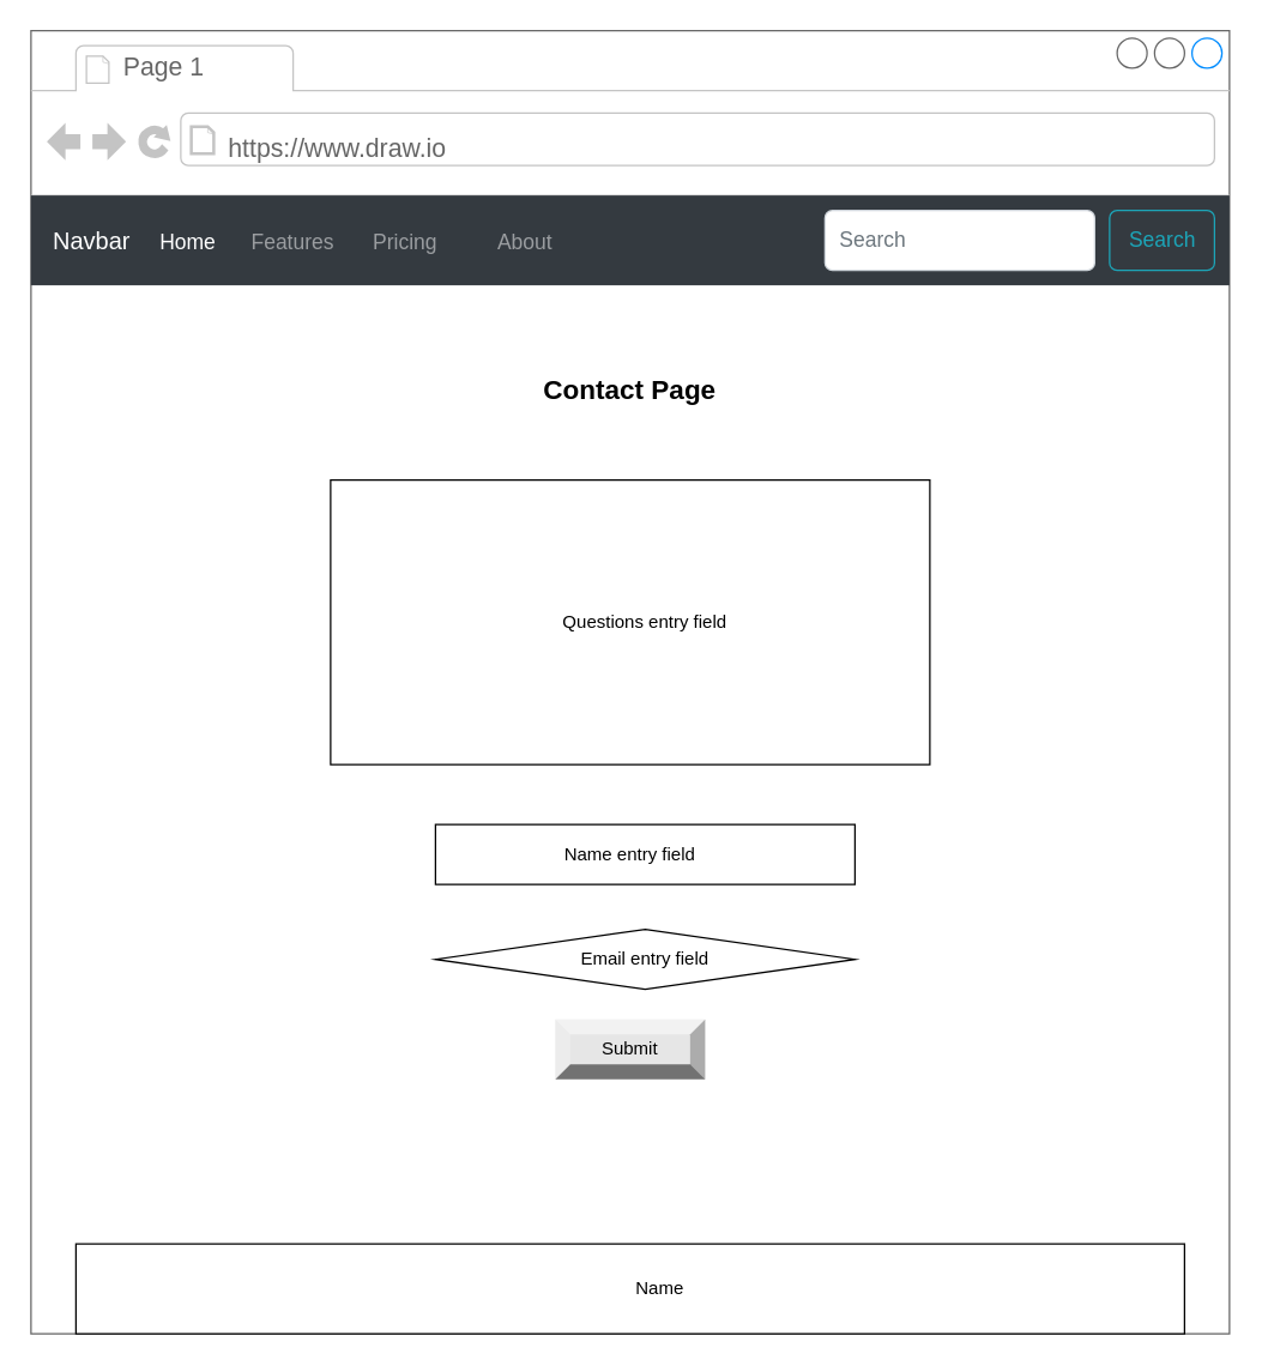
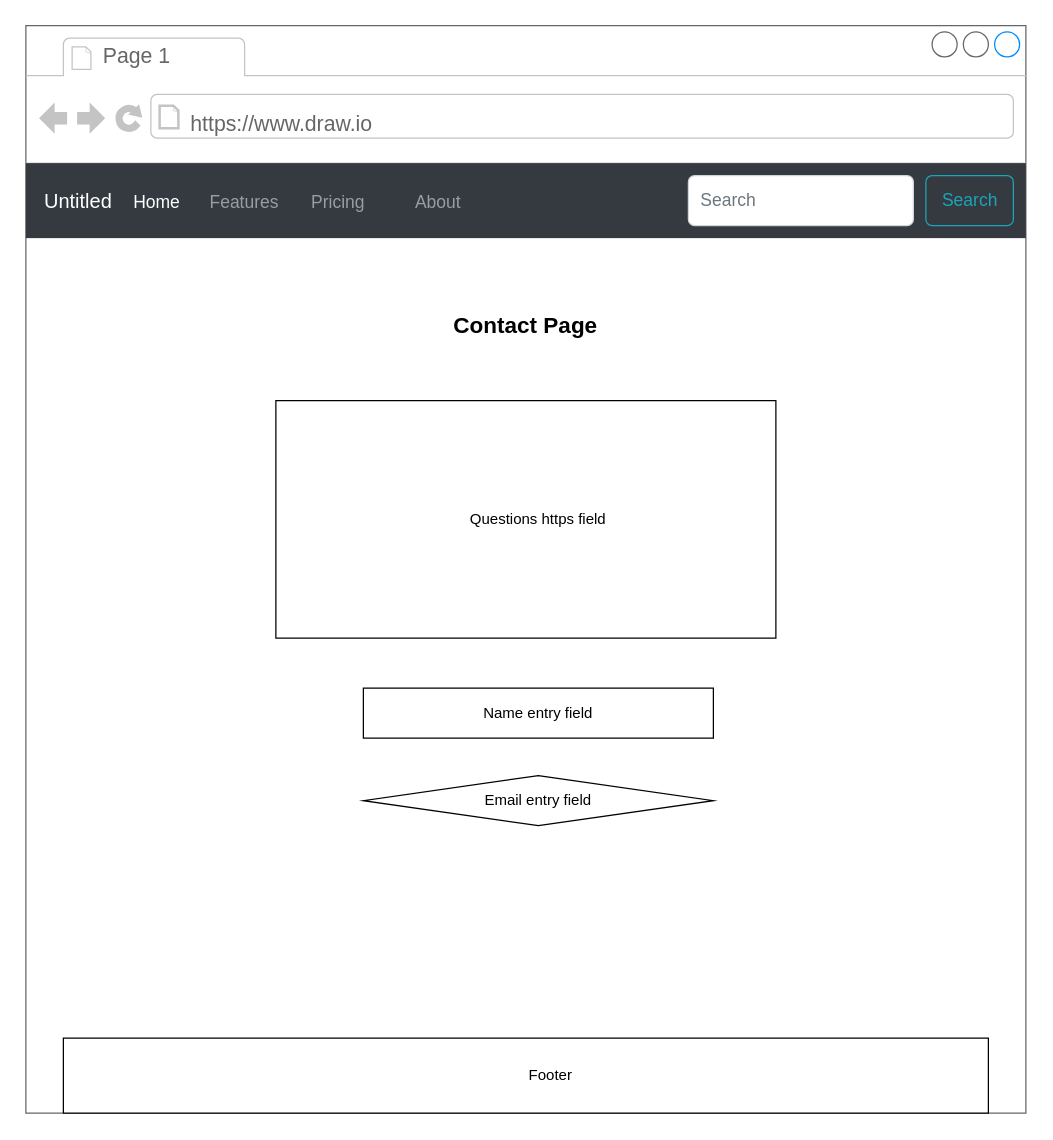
  <mxCell id="0" />
  <mxCell id="1" parent="0" />
  <mxCell id="2" value="" style="strokeWidth=1;shadow=0;dashed=0;align=center;html=1;shape=mxgraph.mockup.containers.browserWindow;rSize=0;strokeColor=#666666;strokeColor2=#008cff;strokeColor3=#c4c4c4;mainText=,;recursiveResize=0;" parent="1" vertex="1"><mxGeometry x="20" width="800" height="870" as="geometry" y="20" /></mxCell>
  <mxCell id="3" value="Page 1" style="strokeWidth=1;shadow=0;dashed=0;align=center;html=1;shape=mxgraph.mockup.containers.anchor;fontSize=17;fontColor=#666666;align=left;whiteSpace=wrap;" parent="2" vertex="1"><mxGeometry x="60" y="12" width="110" height="26" as="geometry" /></mxCell>
  <mxCell id="4" value="https://www.draw.io" style="strokeWidth=1;shadow=0;dashed=0;align=center;html=1;shape=mxgraph.mockup.containers.anchor;rSize=0;fontSize=17;fontColor=#666666;align=left;" parent="2" vertex="1"><mxGeometry x="130" y="60" width="250" height="40" as="geometry" /></mxCell>
- <mxCell id="5" value="Navbar" style="html=1;shadow=0;dashed=0;fillColor=#343A40;strokeColor=none;fontSize=16;fontColor=#ffffff;align=left;spacing=15;" parent="2" vertex="1"><mxGeometry y="110" width="800" height="60" as="geometry" /></mxCell>
+ <mxCell id="5" value="Untitled" style="html=1;shadow=0;dashed=0;fillColor=#343A40;strokeColor=none;fontSize=16;fontColor=#ffffff;align=left;spacing=15;" parent="2" vertex="1"><mxGeometry y="110" width="800" height="60" as="geometry" /></mxCell>
  <mxCell id="6" value="Home" style="fillColor=none;strokeColor=none;fontSize=14;fontColor=#ffffff;align=center;" parent="5" vertex="1"><mxGeometry width="70" height="40" relative="1" as="geometry"><mxPoint x="70" y="10" as="offset" /></mxGeometry></mxCell>
  <mxCell id="7" value="Features" style="fillColor=none;strokeColor=none;fontSize=14;fontColor=#9A9DA0;align=center;" parent="5" vertex="1"><mxGeometry width="70" height="40" relative="1" as="geometry"><mxPoint x="140" y="10" as="offset" /></mxGeometry></mxCell>
  <mxCell id="8" value="Pricing" style="fillColor=none;strokeColor=none;fontSize=14;fontColor=#9A9DA0;align=center;spacingRight=0;" parent="5" vertex="1"><mxGeometry width="80" height="40" relative="1" as="geometry"><mxPoint x="210" y="10" as="offset" /></mxGeometry></mxCell>
  <mxCell id="9" value="About" style="fillColor=none;strokeColor=none;fontSize=14;fontColor=#9A9DA0;align=center;" parent="5" vertex="1"><mxGeometry width="80" height="40" relative="1" as="geometry"><mxPoint x="290" y="10" as="offset" /></mxGeometry></mxCell>
  <mxCell id="10" value="Search" style="html=1;shadow=0;dashed=0;shape=mxgraph.bootstrap.rrect;rSize=5;fontSize=14;fontColor=#1CA5B8;strokeColor=#1CA5B8;fillColor=none;" parent="5" vertex="1"><mxGeometry x="1" width="70" height="40" relative="1" as="geometry"><mxPoint x="-80" y="10" as="offset" /></mxGeometry></mxCell>
  <mxCell id="11" value="Search" style="html=1;shadow=0;dashed=0;shape=mxgraph.bootstrap.rrect;rSize=5;fontSize=14;fontColor=#6C767D;strokeColor=#CED4DA;fillColor=#ffffff;align=left;spacing=10;" parent="5" vertex="1"><mxGeometry x="1" width="180" height="40" relative="1" as="geometry"><mxPoint x="-270" y="10" as="offset" /></mxGeometry></mxCell>
  <mxCell id="12" value="" style="rounded=0;whiteSpace=wrap;html=1;" parent="2" vertex="1"><mxGeometry x="200" y="300" width="400" height="190" as="geometry" /></mxCell>
  <mxCell id="13" value="" style="rounded=0;whiteSpace=wrap;html=1;" parent="2" vertex="1"><mxGeometry x="30" y="810" width="740" height="60" as="geometry" /></mxCell>
- <mxCell id="14" value="Name" style="text;html=1;align=center;verticalAlign=middle;whiteSpace=wrap;rounded=0;" parent="2" vertex="1"><mxGeometry x="390" y="825" width="60" height="30" as="geometry" /></mxCell>
+ <mxCell id="14" value="Footer" style="text;html=1;align=center;verticalAlign=middle;whiteSpace=wrap;rounded=0;" parent="2" vertex="1"><mxGeometry x="390" y="825" width="60" height="30" as="geometry" /></mxCell>
  <mxCell id="15" value="&lt;font style=&quot;font-size: 18px;&quot;&gt;&lt;b&gt;Contact Page&lt;br&gt;&lt;/b&gt;&lt;/font&gt;" style="text;html=1;align=center;verticalAlign=middle;whiteSpace=wrap;rounded=0;" vertex="1" parent="2"><mxGeometry x="340" y="225" width="120" height="30" as="geometry" /></mxCell>
  <mxCell id="16" value="" style="rounded=0;whiteSpace=wrap;html=1;" vertex="1" parent="2"><mxGeometry x="270" y="530" width="280" height="40" as="geometry" /></mxCell>
  <mxCell id="17" value="Email entry field" style="rhombus;whiteSpace=wrap;html=1;" vertex="1" parent="2"><mxGeometry x="270" y="600" width="280" height="40" as="geometry" /></mxCell>
- <mxCell id="18" value="Questions entry field" style="text;html=1;align=center;verticalAlign=middle;whiteSpace=wrap;rounded=0;" vertex="1" parent="2"><mxGeometry x="290" y="380" width="240" height="30" as="geometry" /></mxCell>
- <mxCell id="19" value="Name entry field" style="text;html=1;align=center;verticalAlign=middle;whiteSpace=wrap;rounded=0;" vertex="1" parent="2"><mxGeometry x="280" y="535" width="240" height="30" as="geometry" /></mxCell>
- <mxCell id="20" value="Submit" style="labelPosition=center;verticalLabelPosition=middle;align=center;html=1;shape=mxgraph.basic.shaded_button;dx=10;fillColor=#E6E6E6;strokeColor=none;whiteSpace=wrap;" vertex="1" parent="2"><mxGeometry x="350" y="660" width="100" height="40" as="geometry" /></mxCell>
+ <mxCell id="18" value="Questions https field" style="text;html=1;align=center;verticalAlign=middle;whiteSpace=wrap;rounded=0;" vertex="1" parent="2"><mxGeometry x="290" y="380" width="240" height="30" as="geometry" /></mxCell>
+ <mxCell id="19" value="Name entry field" style="text;html=1;align=center;verticalAlign=middle;whiteSpace=wrap;rounded=0;" vertex="1" parent="2"><mxGeometry x="290" y="535" width="240" height="30" as="geometry" /></mxCell>
  <mxCell id="21" value="Untitled Layer" parent="0" />
